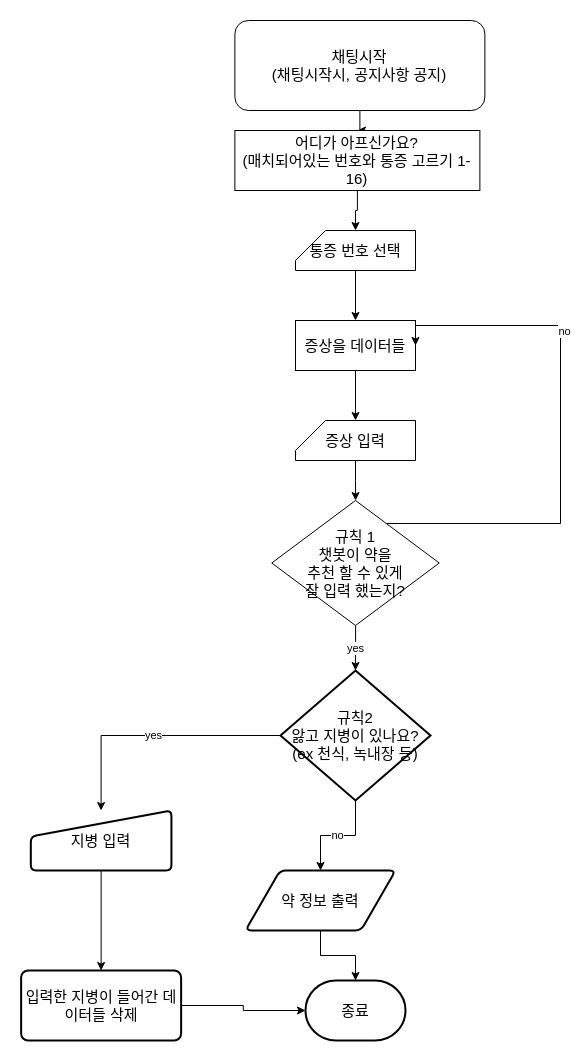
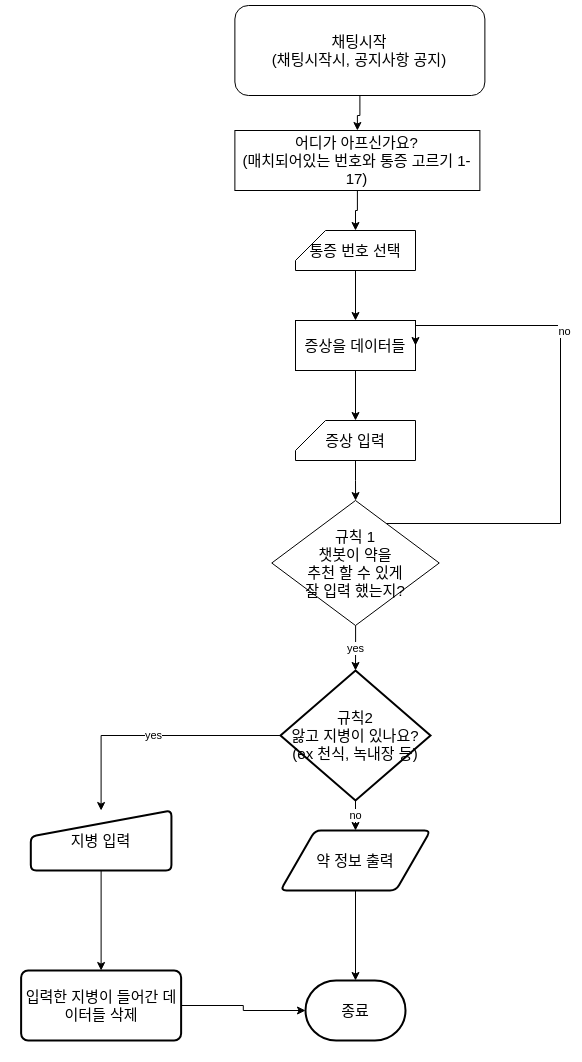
  <mxCell id="0" />
  <mxCell id="1" parent="0" />
  <mxCell id="2" value="" style="edgeStyle=orthogonalEdgeStyle;rounded=0;orthogonalLoop=1;jettySize=auto;html=1;" edge="1" parent="1" source="3" target="5"><mxGeometry relative="1" as="geometry" /></mxCell>
- <mxCell id="3" value="채팅시작&lt;br style=&quot;font-size: 15px;&quot;&gt;(채팅시작시, 공지사항 공지)" style="rounded=1;whiteSpace=wrap;html=1;fontSize=15;glass=0;strokeWidth=1;shadow=0;" parent="1" vertex="1"><mxGeometry x="234.38" y="20" width="250" height="90" as="geometry" /></mxCell>
+ <mxCell id="3" value="채팅시작&lt;br style=&quot;font-size: 15px;&quot;&gt;(채팅시작시, 공지사항 공지)" style="rounded=1;whiteSpace=wrap;html=1;fontSize=15;glass=0;strokeWidth=1;shadow=0;" parent="1" vertex="1"><mxGeometry x="234.38" y="5" width="250" height="90" as="geometry" /></mxCell>
  <mxCell id="4" value="" style="edgeStyle=orthogonalEdgeStyle;rounded=0;orthogonalLoop=1;jettySize=auto;html=1;" edge="1" parent="1" source="5" target="6"><mxGeometry relative="1" as="geometry" /></mxCell>
- <mxCell id="5" value="어디가 아프신가요?&lt;br style=&quot;font-size: 15px;&quot;&gt;(매치되어있는 번호와 통증 고르기 1-16)" style="rounded=0;whiteSpace=wrap;html=1;fontSize=15;" vertex="1" parent="1"><mxGeometry x="234.38" y="130" width="245" height="60" as="geometry" /></mxCell>
+ <mxCell id="5" value="어디가 아프신가요?&lt;br style=&quot;font-size: 15px;&quot;&gt;(매치되어있는 번호와 통증 고르기 1-17)" style="rounded=0;whiteSpace=wrap;html=1;fontSize=15;" vertex="1" parent="1"><mxGeometry x="234.38" y="130" width="245" height="60" as="geometry" /></mxCell>
  <mxCell id="6" value="통증 번호 선택" style="shape=card;whiteSpace=wrap;html=1;fontSize=15;" vertex="1" parent="1"><mxGeometry x="295" y="230" width="120" height="40" as="geometry" /></mxCell>
  <mxCell id="7" style="edgeStyle=orthogonalEdgeStyle;rounded=0;orthogonalLoop=1;jettySize=auto;html=1;exitX=0.5;exitY=1;exitDx=0;exitDy=0;exitPerimeter=0;" edge="1" parent="1" source="6" target="6"><mxGeometry relative="1" as="geometry" /></mxCell>
  <mxCell id="8" value="" style="edgeStyle=orthogonalEdgeStyle;rounded=0;orthogonalLoop=1;jettySize=auto;html=1;" edge="1" parent="1" source="9" target="12"><mxGeometry relative="1" as="geometry" /></mxCell>
  <mxCell id="9" value="증상을 데이터들" style="rounded=0;whiteSpace=wrap;html=1;fontSize=15;" vertex="1" parent="1"><mxGeometry x="295" y="320" width="120" height="50" as="geometry" /></mxCell>
  <mxCell id="10" value="" style="endArrow=classic;html=1;rounded=0;exitX=0.5;exitY=1;exitDx=0;exitDy=0;exitPerimeter=0;" edge="1" parent="1" source="6" target="9"><mxGeometry width="50" height="50" relative="1" as="geometry"><mxPoint x="350" y="250" as="sourcePoint" /><mxPoint x="400" y="200" as="targetPoint" /></mxGeometry></mxCell>
  <mxCell id="11" value="" style="edgeStyle=orthogonalEdgeStyle;rounded=0;orthogonalLoop=1;jettySize=auto;html=1;" edge="1" parent="1" source="12" target="16"><mxGeometry relative="1" as="geometry" /></mxCell>
  <mxCell id="12" value="증상 입력" style="shape=card;whiteSpace=wrap;html=1;fontSize=15;" vertex="1" parent="1"><mxGeometry x="295" y="420" width="120" height="40" as="geometry" /></mxCell>
  <mxCell id="13" style="edgeStyle=orthogonalEdgeStyle;rounded=0;orthogonalLoop=1;jettySize=auto;html=1;entryX=1;entryY=0.5;entryDx=0;entryDy=0;" edge="1" parent="1" source="16" target="9"><mxGeometry relative="1" as="geometry"><mxPoint x="559.8" y="372.963" as="targetPoint" /><Array as="points"><mxPoint x="560" y="523" /><mxPoint x="560" y="325" /></Array></mxGeometry></mxCell>
  <mxCell id="14" value="no" style="edgeLabel;html=1;align=center;verticalAlign=middle;resizable=0;points=[];" vertex="1" connectable="0" parent="13"><mxGeometry x="0.367" y="-3" relative="1" as="geometry"><mxPoint as="offset" /></mxGeometry></mxCell>
  <mxCell id="15" value="yes" style="edgeStyle=orthogonalEdgeStyle;rounded=0;orthogonalLoop=1;jettySize=auto;html=1;" edge="1" parent="1" source="16"><mxGeometry relative="1" as="geometry"><mxPoint x="355" y="670" as="targetPoint" /></mxGeometry></mxCell>
  <mxCell id="16" value="규칙 1&lt;br style=&quot;font-size: 15px;&quot;&gt;챗봇이 약을 &lt;br style=&quot;font-size: 15px;&quot;&gt;추천 할 수 있게 &lt;br style=&quot;font-size: 15px;&quot;&gt;잘 입력 했는지?" style="rhombus;whiteSpace=wrap;html=1;fontSize=15;" vertex="1" parent="1"><mxGeometry x="271.25" y="500" width="167.5" height="125" as="geometry" /></mxCell>
  <mxCell id="17" value="yes" style="edgeStyle=orthogonalEdgeStyle;rounded=0;orthogonalLoop=1;jettySize=auto;html=1;" edge="1" parent="1" source="19" target="22"><mxGeometry relative="1" as="geometry" /></mxCell>
  <mxCell id="18" value="no" style="edgeStyle=orthogonalEdgeStyle;rounded=0;orthogonalLoop=1;jettySize=auto;html=1;" edge="1" parent="1" source="19" target="24"><mxGeometry relative="1" as="geometry" /></mxCell>
  <mxCell id="19" value="규칙2&lt;br style=&quot;font-size: 15px;&quot;&gt;앓고 지병이 있나요?&lt;br style=&quot;font-size: 15px;&quot;&gt;(ex 천식, 녹내장 등)" style="strokeWidth=2;html=1;shape=mxgraph.flowchart.decision;whiteSpace=wrap;fontSize=15;" vertex="1" parent="1"><mxGeometry x="280" y="670" width="150" height="130" as="geometry" /></mxCell>
  <mxCell id="20" style="edgeStyle=orthogonalEdgeStyle;rounded=0;orthogonalLoop=1;jettySize=auto;html=1;exitX=0.75;exitY=1;exitDx=0;exitDy=0;" edge="1" parent="1" source="22"><mxGeometry relative="1" as="geometry"><mxPoint x="155.286" y="860" as="targetPoint" /></mxGeometry></mxCell>
  <mxCell id="21" value="" style="edgeStyle=orthogonalEdgeStyle;rounded=0;orthogonalLoop=1;jettySize=auto;html=1;" edge="1" parent="1" source="22" target="26"><mxGeometry relative="1" as="geometry" /></mxCell>
  <mxCell id="22" value="지병 입력" style="html=1;strokeWidth=2;shape=manualInput;whiteSpace=wrap;rounded=1;size=26;arcSize=11;fontSize=15;" vertex="1" parent="1"><mxGeometry x="30.31" y="810" width="140.62" height="60" as="geometry" /></mxCell>
  <mxCell id="23" value="" style="edgeStyle=orthogonalEdgeStyle;rounded=0;orthogonalLoop=1;jettySize=auto;html=1;" edge="1" parent="1" source="24" target="28"><mxGeometry relative="1" as="geometry" /></mxCell>
- <mxCell id="24" value="약 정보 출력" style="shape=parallelogram;html=1;strokeWidth=2;perimeter=parallelogramPerimeter;whiteSpace=wrap;rounded=1;arcSize=12;size=0.23;fontSize=15;" vertex="1" parent="1"><mxGeometry x="245" y="870" width="150" height="60" as="geometry" /></mxCell>
+ <mxCell id="24" value="약 정보 출력" style="shape=parallelogram;html=1;strokeWidth=2;perimeter=parallelogramPerimeter;whiteSpace=wrap;rounded=1;arcSize=12;size=0.23;fontSize=15;" vertex="1" parent="1"><mxGeometry x="280" y="830" width="150" height="60" as="geometry" /></mxCell>
  <mxCell id="25" value="" style="edgeStyle=orthogonalEdgeStyle;rounded=0;orthogonalLoop=1;jettySize=auto;html=1;" edge="1" parent="1" source="26" target="28"><mxGeometry relative="1" as="geometry" /></mxCell>
  <mxCell id="26" value="입력한 지병이 들어간 데이터들 삭제" style="rounded=1;whiteSpace=wrap;html=1;absoluteArcSize=1;arcSize=14;strokeWidth=2;fontSize=15;" vertex="1" parent="1"><mxGeometry x="20.62" y="970" width="160" height="70" as="geometry" /></mxCell>
  <mxCell id="27" style="edgeStyle=orthogonalEdgeStyle;rounded=0;orthogonalLoop=1;jettySize=auto;html=1;exitX=0.5;exitY=1;exitDx=0;exitDy=0;" edge="1" parent="1" source="26" target="26"><mxGeometry relative="1" as="geometry" /></mxCell>
  <mxCell id="28" value="종료" style="strokeWidth=2;html=1;shape=mxgraph.flowchart.terminator;whiteSpace=wrap;fontSize=15;" vertex="1" parent="1"><mxGeometry x="305" y="980" width="100" height="60" as="geometry" /></mxCell>
